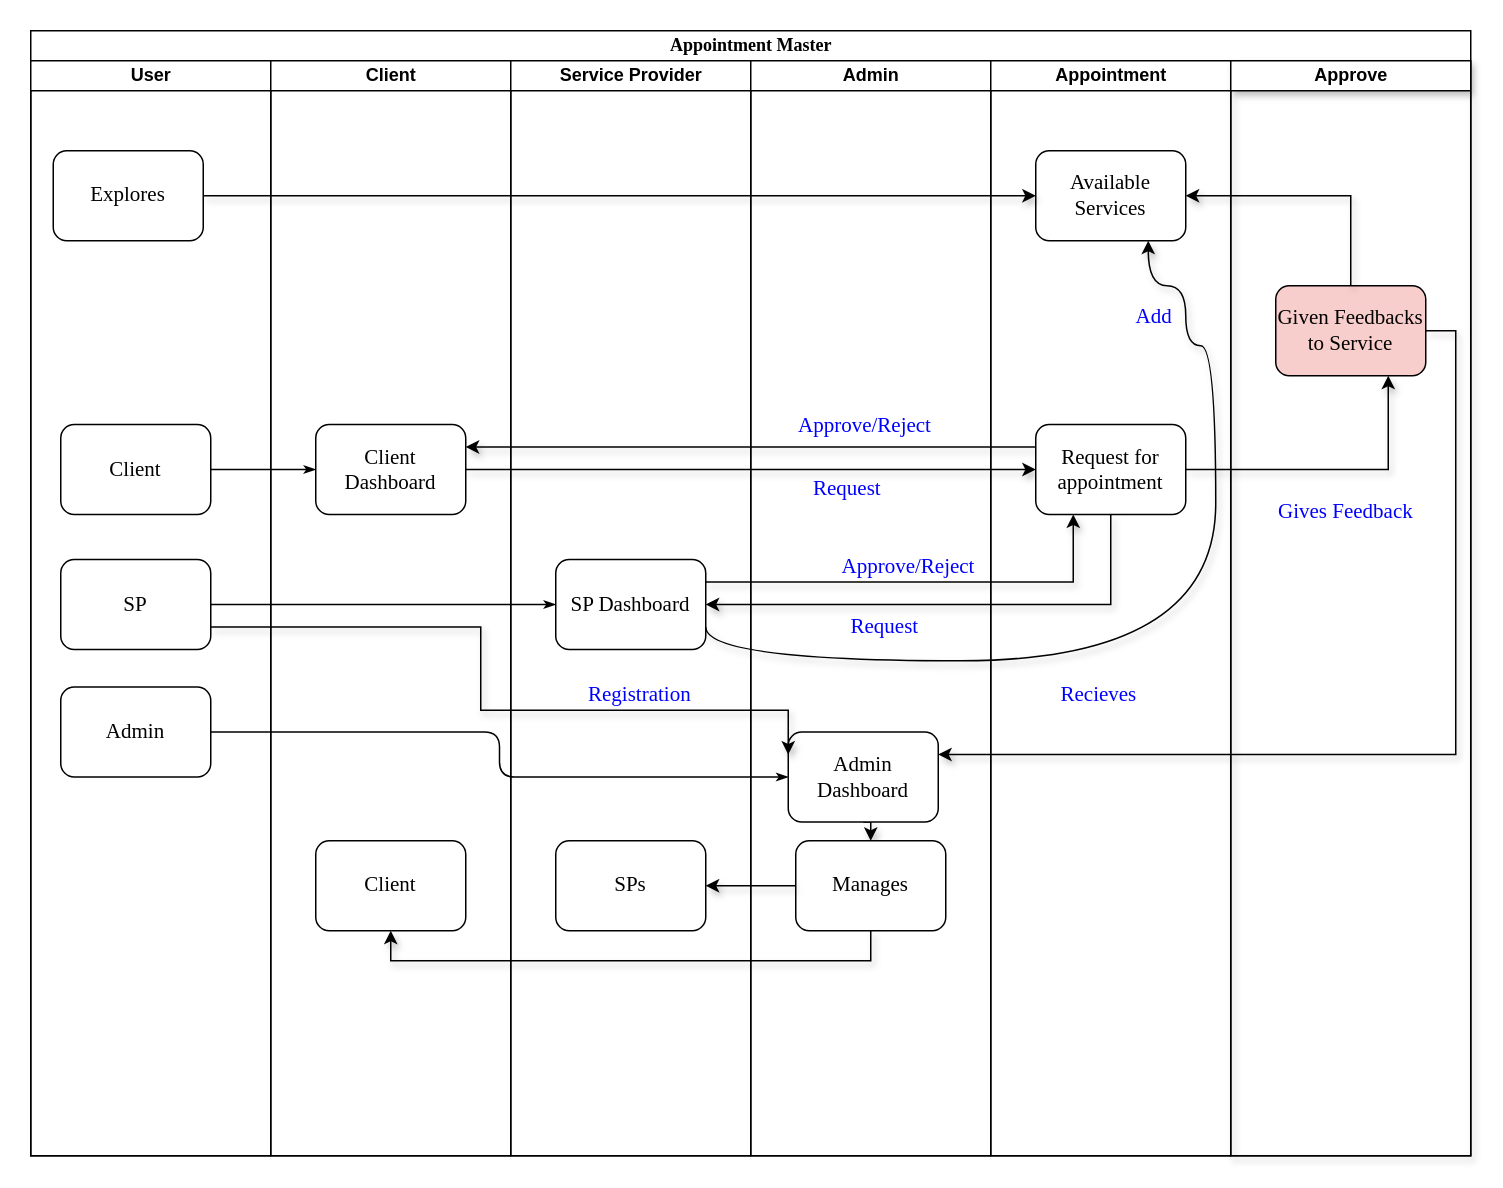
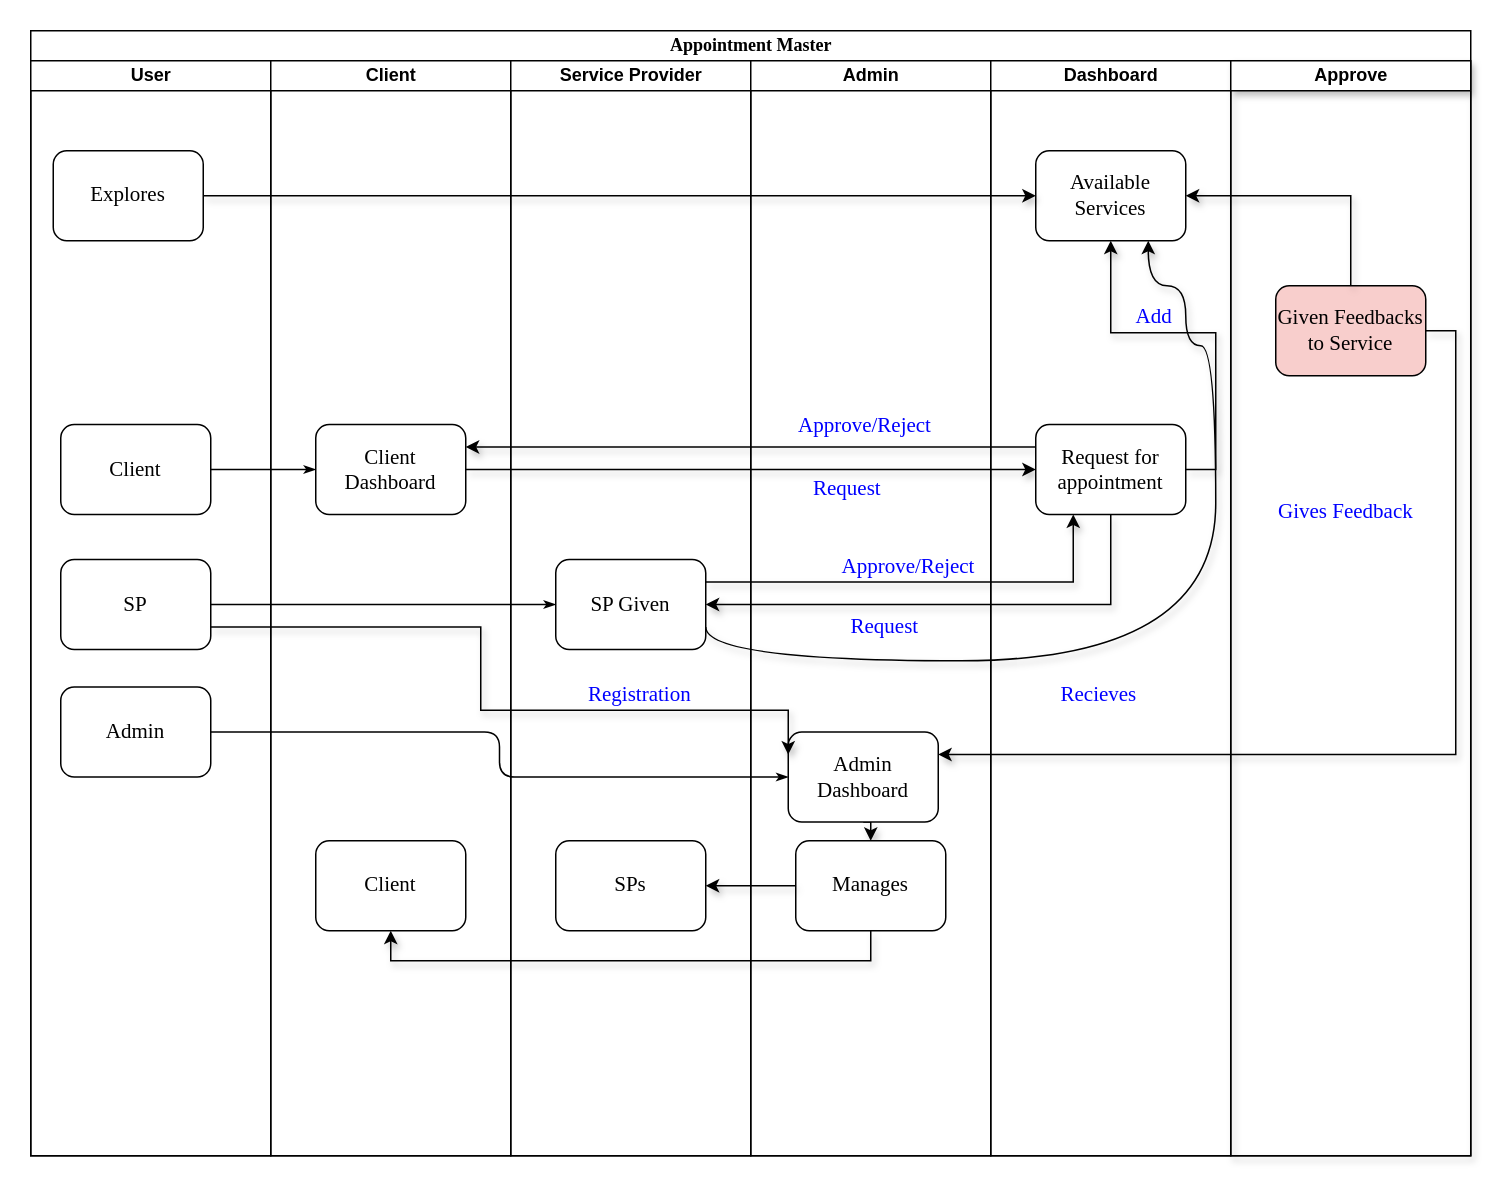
  <mxCell id="0" />
  <mxCell id="1" parent="0" />
  <mxCell id="2" value="Appointment Master" style="swimlane;html=1;childLayout=stackLayout;startSize=20;rounded=0;shadow=0;labelBackgroundColor=none;strokeColor=#000000;strokeWidth=1;fillColor=#ffffff;fontFamily=Verdana;fontSize=12;fontColor=#000000;align=center;labelBorderColor=none;" parent="1" vertex="1"><mxGeometry x="20" y="20" width="960" height="750" as="geometry" /></mxCell>
  <mxCell id="3" value="User" style="swimlane;html=1;startSize=20;labelBorderColor=none;" parent="2" vertex="1"><mxGeometry y="20" width="160" height="730" as="geometry" /></mxCell>
  <mxCell id="4" value="Client" style="rounded=1;whiteSpace=wrap;html=1;shadow=0;labelBackgroundColor=none;strokeColor=#000000;strokeWidth=1;fillColor=#ffffff;fontFamily=Verdana;fontSize=14;fontColor=#000000;align=center;labelBorderColor=none;" parent="3" vertex="1"><mxGeometry x="20" y="242.5" width="100" height="60" as="geometry" /></mxCell>
  <mxCell id="5" value="SP" style="rounded=1;whiteSpace=wrap;html=1;shadow=0;labelBackgroundColor=none;strokeColor=#000000;strokeWidth=1;fillColor=#ffffff;fontFamily=Verdana;fontSize=14;fontColor=#000000;align=center;labelBorderColor=none;" parent="3" vertex="1"><mxGeometry x="20" y="332.5" width="100" height="60" as="geometry" /></mxCell>
  <mxCell id="6" value="Admin" style="rounded=1;whiteSpace=wrap;html=1;shadow=0;labelBackgroundColor=none;strokeColor=#000000;strokeWidth=1;fillColor=#ffffff;fontFamily=Verdana;fontSize=14;fontColor=#000000;align=center;labelBorderColor=none;" vertex="1" parent="3"><mxGeometry x="20" y="417.5" width="100" height="60" as="geometry" /></mxCell>
  <mxCell id="7" value="Explores" style="rounded=1;whiteSpace=wrap;html=1;shadow=0;labelBackgroundColor=none;strokeColor=#000000;strokeWidth=1;fillColor=#ffffff;fontFamily=Verdana;fontSize=14;fontColor=#000000;align=center;labelBorderColor=none;" vertex="1" parent="3"><mxGeometry x="15" y="60" width="100" height="60" as="geometry" /></mxCell>
  <mxCell id="8" style="edgeStyle=orthogonalEdgeStyle;rounded=1;html=1;labelBackgroundColor=none;startArrow=none;startFill=0;startSize=5;endArrow=classicThin;endFill=1;endSize=5;jettySize=auto;orthogonalLoop=1;strokeColor=#000000;strokeWidth=1;fontFamily=Verdana;fontSize=8;fontColor=#000000;labelBorderColor=none;" parent="2" source="4" target="16" edge="1"><mxGeometry relative="1" as="geometry" /></mxCell>
  <mxCell id="9" style="edgeStyle=orthogonalEdgeStyle;rounded=1;html=1;labelBackgroundColor=none;startArrow=none;startFill=0;startSize=5;endArrow=classicThin;endFill=1;endSize=5;jettySize=auto;orthogonalLoop=1;strokeColor=#000000;strokeWidth=1;fontFamily=Verdana;fontSize=8;fontColor=#000000;labelBorderColor=none;" parent="2" source="5" target="19" edge="1"><mxGeometry relative="1" as="geometry" /></mxCell>
  <mxCell id="10" style="edgeStyle=orthogonalEdgeStyle;rounded=1;html=1;labelBackgroundColor=none;startArrow=none;startFill=0;startSize=5;endArrow=classicThin;endFill=1;endSize=5;jettySize=auto;orthogonalLoop=1;strokeColor=#000000;strokeWidth=1;fontFamily=Verdana;fontSize=8;fontColor=#000000;exitX=1;exitY=0.5;labelBorderColor=none;" parent="2" source="6" target="23" edge="1"><mxGeometry relative="1" as="geometry"><mxPoint x="130" y="467.5" as="sourcePoint" /></mxGeometry></mxCell>
  <mxCell id="11" style="edgeStyle=orthogonalEdgeStyle;rounded=0;comic=0;html=1;exitX=1;exitY=0.5;shadow=1;startArrow=none;startFill=0;endArrow=classic;endFill=1;endSize=6;jettySize=auto;orthogonalLoop=1;strokeColor=#000000;strokeWidth=1;fontFamily=Georgia;fontSize=14;fontColor=#0000FF;labelBorderColor=none;" edge="1" parent="2" source="16" target="26"><mxGeometry relative="1" as="geometry" /></mxCell>
  <mxCell id="12" style="edgeStyle=orthogonalEdgeStyle;rounded=0;comic=0;html=1;exitX=0.5;exitY=1;entryX=1;entryY=0.5;shadow=1;startArrow=none;startFill=0;endArrow=classic;endFill=1;endSize=6;jettySize=auto;orthogonalLoop=1;strokeColor=#000000;strokeWidth=1;fontFamily=Georgia;fontSize=14;fontColor=#0000FF;labelBorderColor=none;" edge="1" parent="2" source="26" target="19"><mxGeometry relative="1" as="geometry" /></mxCell>
  <mxCell id="13" style="edgeStyle=orthogonalEdgeStyle;rounded=0;comic=0;html=1;exitX=1;exitY=0.25;entryX=0.25;entryY=1;shadow=1;startArrow=none;startFill=0;endArrow=classic;endFill=1;endSize=6;jettySize=auto;orthogonalLoop=1;strokeColor=#000000;strokeWidth=1;fontFamily=Georgia;fontSize=14;fontColor=#0000FF;labelBorderColor=none;" edge="1" parent="2" source="19" target="26"><mxGeometry relative="1" as="geometry" /></mxCell>
  <mxCell id="14" style="edgeStyle=orthogonalEdgeStyle;rounded=0;comic=0;html=1;exitX=0;exitY=0.25;entryX=1;entryY=0.25;shadow=1;startArrow=none;startFill=0;endArrow=classic;endFill=1;endSize=6;jettySize=auto;orthogonalLoop=1;strokeColor=#000000;strokeWidth=1;fontFamily=Georgia;fontSize=14;fontColor=#0000FF;labelBorderColor=none;" edge="1" parent="2" source="26" target="16"><mxGeometry relative="1" as="geometry" /></mxCell>
  <mxCell id="15" value="Client" style="swimlane;html=1;startSize=20;labelBorderColor=none;" parent="2" vertex="1"><mxGeometry x="160" y="20" width="160" height="730" as="geometry" /></mxCell>
  <mxCell id="16" value="Client Dashboard" style="rounded=1;whiteSpace=wrap;html=1;shadow=0;labelBackgroundColor=none;strokeColor=#000000;strokeWidth=1;fillColor=#ffffff;fontFamily=Verdana;fontSize=14;fontColor=#000000;align=center;labelBorderColor=none;" parent="15" vertex="1"><mxGeometry x="30" y="242.5" width="100" height="60" as="geometry" /></mxCell>
  <mxCell id="17" value="Client" style="rounded=1;whiteSpace=wrap;html=1;shadow=0;labelBackgroundColor=none;strokeColor=#000000;strokeWidth=1;fillColor=#ffffff;fontFamily=Verdana;fontSize=14;fontColor=#000000;align=center;labelBorderColor=none;" vertex="1" parent="15"><mxGeometry x="30" y="520" width="100" height="60" as="geometry" /></mxCell>
  <mxCell id="18" value="Service Provider" style="swimlane;html=1;startSize=20;fontSize=12;labelBorderColor=none;" parent="2" vertex="1"><mxGeometry x="320" y="20" width="160" height="730" as="geometry" /></mxCell>
- <mxCell id="19" value="SP Dashboard&lt;br style=&quot;font-size: 14px&quot;&gt;" style="rounded=1;whiteSpace=wrap;html=1;shadow=0;labelBackgroundColor=none;strokeColor=#000000;strokeWidth=1;fillColor=#ffffff;fontFamily=Verdana;fontSize=14;fontColor=#000000;align=center;labelBorderColor=none;" parent="18" vertex="1"><mxGeometry x="30" y="332.5" width="100" height="60" as="geometry" /></mxCell>
+ <mxCell id="19" value="SP Given&lt;br style=&quot;font-size: 14px&quot;&gt;" style="rounded=1;whiteSpace=wrap;html=1;shadow=0;labelBackgroundColor=none;strokeColor=#000000;strokeWidth=1;fillColor=#ffffff;fontFamily=Verdana;fontSize=14;fontColor=#000000;align=center;labelBorderColor=none;" parent="18" vertex="1"><mxGeometry x="30" y="332.5" width="100" height="60" as="geometry" /></mxCell>
  <mxCell id="20" value="SPs" style="rounded=1;whiteSpace=wrap;html=1;shadow=0;labelBackgroundColor=none;strokeColor=#000000;strokeWidth=1;fillColor=#ffffff;fontFamily=Verdana;fontSize=14;fontColor=#000000;align=center;labelBorderColor=none;" vertex="1" parent="18"><mxGeometry x="30" y="520" width="100" height="60" as="geometry" /></mxCell>
  <mxCell id="21" value="Admin" style="swimlane;html=1;startSize=20;labelBorderColor=none;" parent="2" vertex="1"><mxGeometry x="480" y="20" width="160" height="730" as="geometry" /></mxCell>
  <mxCell id="22" style="edgeStyle=orthogonalEdgeStyle;rounded=0;comic=0;html=1;exitX=0.5;exitY=1;entryX=0.5;entryY=0;shadow=1;startArrow=none;startFill=0;endArrow=classic;endFill=1;endSize=6;jettySize=auto;orthogonalLoop=1;strokeColor=#000000;strokeWidth=1;fontFamily=Georgia;fontSize=14;fontColor=#0000FF;" edge="1" parent="21" source="23" target="24"><mxGeometry relative="1" as="geometry" /></mxCell>
  <mxCell id="23" value="&lt;font style=&quot;font-size: 14px;&quot;&gt;Admin Dashboard&lt;br style=&quot;font-size: 14px;&quot;&gt;&lt;/font&gt;" style="rounded=1;whiteSpace=wrap;html=1;shadow=0;labelBackgroundColor=none;strokeColor=#000000;strokeWidth=1;fillColor=#ffffff;fontFamily=Verdana;fontSize=14;fontColor=#000000;align=center;labelBorderColor=none;" parent="21" vertex="1"><mxGeometry x="25" y="447.5" width="100" height="60" as="geometry" /></mxCell>
  <mxCell id="24" value="Manages" style="rounded=1;whiteSpace=wrap;html=1;shadow=0;labelBackgroundColor=none;strokeColor=#000000;strokeWidth=1;fillColor=#ffffff;fontFamily=Verdana;fontSize=14;fontColor=#000000;align=center;labelBorderColor=none;" vertex="1" parent="21"><mxGeometry x="30" y="520" width="100" height="60" as="geometry" /></mxCell>
- <mxCell id="25" value="Appointment" style="swimlane;html=1;startSize=20;labelBorderColor=none;" parent="2" vertex="1"><mxGeometry x="640" y="20" width="160" height="730" as="geometry" /></mxCell>
+ <mxCell id="25" value="Dashboard" style="swimlane;html=1;startSize=20;labelBorderColor=none;" parent="2" vertex="1"><mxGeometry x="640" y="20" width="160" height="730" as="geometry" /></mxCell>
  <mxCell id="26" value="Request for appointment" style="rounded=1;whiteSpace=wrap;html=1;shadow=0;labelBackgroundColor=none;strokeColor=#000000;strokeWidth=1;fillColor=#ffffff;fontFamily=Verdana;fontSize=14;fontColor=#000000;align=center;labelBorderColor=none;" vertex="1" parent="25"><mxGeometry x="30" y="242.5" width="100" height="60" as="geometry" /></mxCell>
  <mxCell id="27" value="Available&lt;br&gt;Services&lt;br&gt;" style="rounded=1;whiteSpace=wrap;html=1;shadow=0;labelBackgroundColor=none;strokeColor=#000000;strokeWidth=1;fillColor=#ffffff;fontFamily=Verdana;fontSize=14;fontColor=#000000;align=center;labelBorderColor=none;" vertex="1" parent="25"><mxGeometry x="30" y="60" width="100" height="60" as="geometry" /></mxCell>
  <mxCell id="28" value="Recieves" style="text;html=1;resizable=0;points=[];autosize=1;align=left;verticalAlign=top;spacingTop=-4;fontSize=14;fontFamily=Georgia;fontColor=#0000FF;" vertex="1" parent="25"><mxGeometry x="45" y="412" width="70" height="20" as="geometry" /></mxCell>
  <mxCell id="29" value="Add" style="text;html=1;resizable=0;points=[];autosize=1;align=left;verticalAlign=top;spacingTop=-4;fontSize=14;fontFamily=Georgia;fontColor=#0000FF;" vertex="1" parent="25"><mxGeometry x="95" y="160" width="40" height="20" as="geometry" /></mxCell>
  <mxCell id="30" value="Approve&lt;br&gt;" style="swimlane;html=1;startSize=20;shadow=1;labelBorderColor=none;" vertex="1" parent="2"><mxGeometry x="800" y="20" width="160" height="730" as="geometry" /></mxCell>
  <mxCell id="31" value="Given Feedbacks to Service&lt;br&gt;" style="rounded=1;whiteSpace=wrap;html=1;shadow=0;labelBackgroundColor=none;strokeColor=#000000;strokeWidth=1;fillColor=#f8cecc;fontFamily=Verdana;fontSize=14;fontColor=#000000;align=center;labelBorderColor=none;" vertex="1" parent="30"><mxGeometry x="30" y="150" width="100" height="60" as="geometry" /></mxCell>
  <mxCell id="32" style="edgeStyle=orthogonalEdgeStyle;rounded=0;comic=0;html=1;exitX=1;exitY=0.5;entryX=0;entryY=0.5;shadow=1;startArrow=none;startFill=0;endArrow=classic;endFill=1;endSize=6;jettySize=auto;orthogonalLoop=1;strokeColor=#000000;strokeWidth=1;fontFamily=Georgia;fontSize=14;fontColor=#0000FF;labelBorderColor=none;" edge="1" parent="2" source="7" target="27"><mxGeometry relative="1" as="geometry" /></mxCell>
  <mxCell id="33" style="edgeStyle=orthogonalEdgeStyle;rounded=0;comic=0;html=1;exitX=0.5;exitY=0;entryX=1;entryY=0.5;shadow=1;startArrow=none;startFill=0;endArrow=classic;endFill=1;endSize=6;jettySize=auto;orthogonalLoop=1;strokeColor=#000000;strokeWidth=1;fontFamily=Georgia;fontSize=14;fontColor=#0000FF;labelBorderColor=none;" edge="1" parent="2" source="31" target="27"><mxGeometry relative="1" as="geometry" /></mxCell>
  <mxCell id="34" style="edgeStyle=orthogonalEdgeStyle;rounded=0;comic=0;html=1;exitX=0;exitY=0.5;entryX=1;entryY=0.5;shadow=1;startArrow=none;startFill=0;endArrow=classic;endFill=1;endSize=6;jettySize=auto;orthogonalLoop=1;strokeColor=#000000;strokeWidth=1;fontFamily=Georgia;fontSize=14;fontColor=#0000FF;" edge="1" parent="2" source="24" target="20"><mxGeometry relative="1" as="geometry" /></mxCell>
  <mxCell id="35" style="edgeStyle=orthogonalEdgeStyle;rounded=0;comic=0;html=1;exitX=0.5;exitY=1;entryX=0.5;entryY=1;shadow=1;startArrow=none;startFill=0;endArrow=classic;endFill=1;endSize=6;jettySize=auto;orthogonalLoop=1;strokeColor=#000000;strokeWidth=1;fontFamily=Georgia;fontSize=14;fontColor=#0000FF;" edge="1" parent="2" source="24" target="17"><mxGeometry relative="1" as="geometry" /></mxCell>
  <mxCell id="36" style="edgeStyle=orthogonalEdgeStyle;rounded=0;comic=0;html=1;exitX=1;exitY=0.5;entryX=1;entryY=0.25;shadow=1;startArrow=none;startFill=0;endArrow=classic;endFill=1;endSize=6;jettySize=auto;orthogonalLoop=1;strokeColor=#000000;strokeWidth=1;fontFamily=Georgia;fontSize=14;fontColor=#0000FF;" edge="1" parent="2" source="31" target="23"><mxGeometry relative="1" as="geometry"><mxPoint x="829.667" y="453" as="sourcePoint" /></mxGeometry></mxCell>
  <mxCell id="37" style="edgeStyle=orthogonalEdgeStyle;rounded=0;comic=0;html=1;exitX=1;exitY=0.75;shadow=1;startArrow=none;startFill=0;endArrow=classic;endFill=1;endSize=6;jettySize=auto;orthogonalLoop=1;strokeColor=#000000;strokeWidth=1;fontFamily=Georgia;fontSize=14;fontColor=#0000FF;curved=1;entryX=0.75;entryY=1;" edge="1" parent="2" source="19" target="27"><mxGeometry relative="1" as="geometry"><mxPoint x="790" y="150" as="targetPoint" /><Array as="points"><mxPoint x="450" y="420" /><mxPoint x="790" y="420" /><mxPoint x="790" y="210" /><mxPoint x="770" y="210" /><mxPoint x="770" y="170" /><mxPoint x="745" y="170" /></Array></mxGeometry></mxCell>
  <mxCell id="38" style="edgeStyle=orthogonalEdgeStyle;rounded=0;comic=0;html=1;exitX=1;exitY=0.75;entryX=0;entryY=0.25;shadow=1;startArrow=none;startFill=0;endArrow=classic;endFill=1;endSize=6;jettySize=auto;orthogonalLoop=1;strokeColor=#000000;strokeWidth=1;fontFamily=Georgia;fontSize=14;fontColor=#0000FF;elbow=vertical;" edge="1" parent="2" source="5" target="23"><mxGeometry relative="1" as="geometry"><Array as="points"><mxPoint x="300" y="398" /><mxPoint x="300" y="453" /></Array></mxGeometry></mxCell>
- <mxCell id="39" style="edgeStyle=orthogonalEdgeStyle;rounded=0;comic=0;html=1;exitX=1;exitY=0.5;entryX=0.75;entryY=1;shadow=1;startArrow=none;startFill=0;endArrow=classic;endFill=1;endSize=6;jettySize=auto;orthogonalLoop=1;strokeColor=#000000;strokeWidth=1;fontFamily=Georgia;fontSize=14;fontColor=#0000FF;" edge="1" parent="2" source="26" target="31"><mxGeometry relative="1" as="geometry" /></mxCell>
+ <mxCell id="39" style="edgeStyle=orthogonalEdgeStyle;rounded=0;comic=0;html=1;exitX=1;exitY=0.5;shadow=1;startArrow=none;startFill=0;endArrow=classic;endFill=1;endSize=6;jettySize=auto;orthogonalLoop=1;strokeColor=#000000;strokeWidth=1;fontFamily=Georgia;fontSize=14;fontColor=#0000FF;" edge="1" parent="2" source="26" target="27"><mxGeometry relative="1" as="geometry" /></mxCell>
  <mxCell id="40" value="Approve/Reject" style="text;html=1;resizable=0;points=[];autosize=1;align=left;verticalAlign=top;spacingTop=-4;fontSize=14;fontFamily=Georgia;fontColor=#0000FF;labelBorderColor=none;" vertex="1" parent="1"><mxGeometry x="530" y="272.5" width="110" height="20" as="geometry" /></mxCell>
  <mxCell id="41" value="Request" style="text;html=1;resizable=0;points=[];autosize=1;align=left;verticalAlign=top;spacingTop=-4;fontSize=14;fontFamily=Georgia;fontColor=#0000FF;labelBorderColor=none;" vertex="1" parent="1"><mxGeometry x="540" y="314.5" width="70" height="20" as="geometry" /></mxCell>
  <mxCell id="42" value="Request&lt;br&gt;" style="text;html=1;resizable=0;points=[];autosize=1;align=left;verticalAlign=top;spacingTop=-4;fontSize=14;fontFamily=Georgia;fontColor=#0000FF;labelBorderColor=none;" vertex="1" parent="1"><mxGeometry x="565" y="406.5" width="70" height="20" as="geometry" /></mxCell>
  <mxCell id="43" value="Approve/Reject" style="text;html=1;resizable=0;points=[];autosize=1;align=left;verticalAlign=top;spacingTop=-4;fontSize=14;fontFamily=Georgia;fontColor=#0000FF;labelBorderColor=none;" vertex="1" parent="1"><mxGeometry x="559" y="366.5" width="110" height="20" as="geometry" /></mxCell>
  <mxCell id="44" value="Registration" style="text;html=1;resizable=0;points=[];autosize=1;align=left;verticalAlign=top;spacingTop=-4;fontSize=14;fontFamily=Georgia;fontColor=#0000FF;" vertex="1" parent="1"><mxGeometry x="390" y="452" width="90" height="20" as="geometry" /></mxCell>
  <mxCell id="45" value="Gives Feedback" style="text;html=1;resizable=0;points=[];autosize=1;align=left;verticalAlign=top;spacingTop=-4;fontSize=14;fontFamily=Georgia;fontColor=#0000FF;" vertex="1" parent="1"><mxGeometry x="850" y="330" width="110" height="20" as="geometry" /></mxCell>
